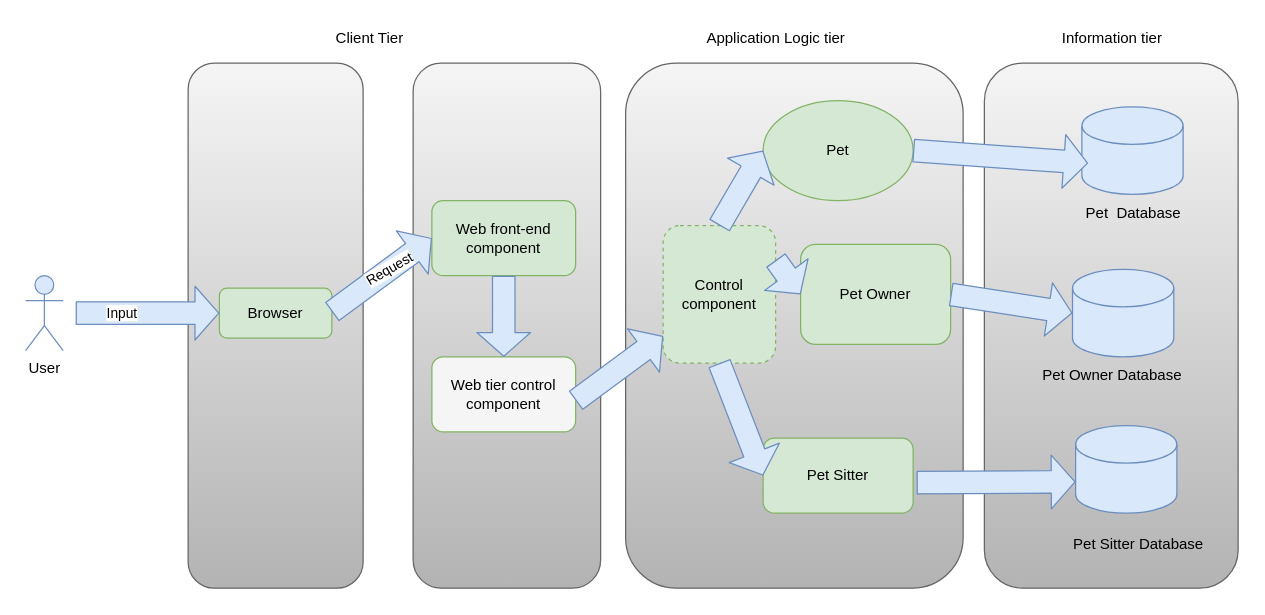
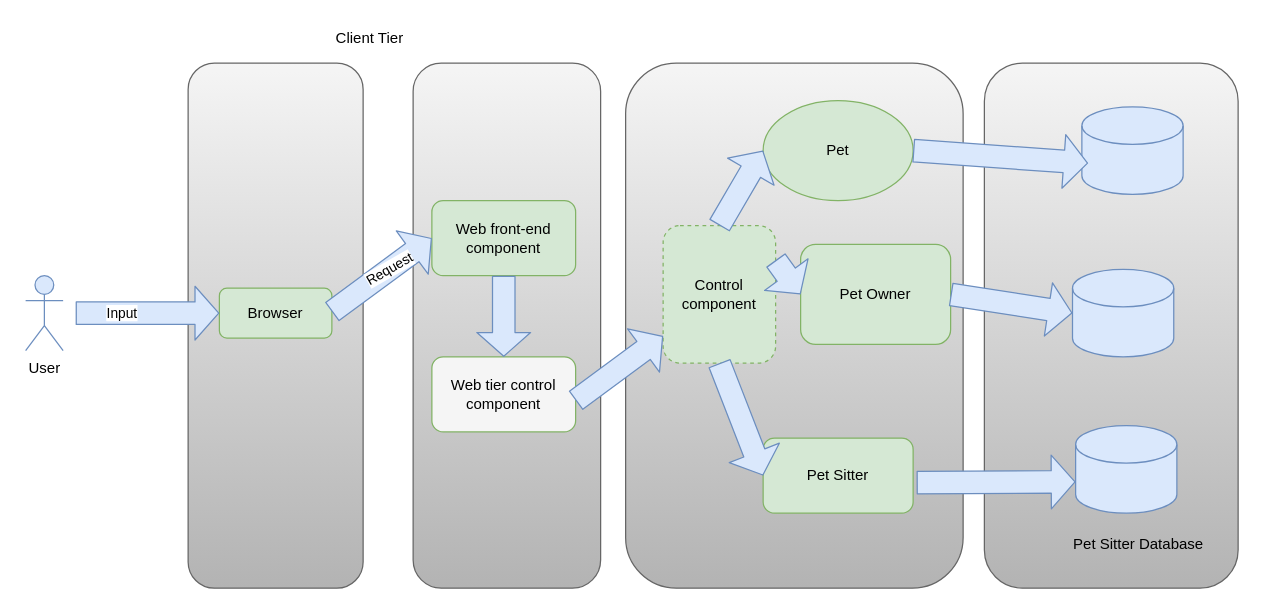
  <mxCell id="0" />
  <mxCell id="1" parent="0" />
  <mxCell id="2" value="" style="rounded=1;whiteSpace=wrap;html=1;fillColor=#f5f5f5;strokeColor=#666666;gradientColor=#b3b3b3;" vertex="1" parent="1"><mxGeometry x="150" y="50" width="140" height="420" as="geometry" /></mxCell>
  <mxCell id="3" value="User" style="shape=umlActor;verticalLabelPosition=bottom;verticalAlign=top;html=1;outlineConnect=0;fillColor=#dae8fc;strokeColor=#6c8ebf;" vertex="1" parent="1"><mxGeometry x="20" y="220" width="30" height="60" as="geometry" /></mxCell>
  <mxCell id="4" value="Browser" style="rounded=1;whiteSpace=wrap;html=1;fillColor=#d5e8d4;strokeColor=#82b366;" vertex="1" parent="1"><mxGeometry x="175" y="230" width="90" height="40" as="geometry" /></mxCell>
  <mxCell id="5" value="" style="rounded=1;whiteSpace=wrap;html=1;fillColor=#f5f5f5;strokeColor=#666666;gradientColor=#b3b3b3;" vertex="1" parent="1"><mxGeometry x="787" y="50" width="203" height="420" as="geometry" /></mxCell>
  <mxCell id="6" value="" style="rounded=1;whiteSpace=wrap;html=1;fillColor=#f5f5f5;strokeColor=#666666;gradientColor=#b3b3b3;" vertex="1" parent="1"><mxGeometry x="500" y="50" width="270" height="420" as="geometry" /></mxCell>
  <mxCell id="7" value="" style="rounded=1;whiteSpace=wrap;html=1;fillColor=#f5f5f5;strokeColor=#666666;gradientColor=#b3b3b3;" vertex="1" parent="1"><mxGeometry x="330" y="50" width="150" height="420" as="geometry" /></mxCell>
  <mxCell id="8" value="Client Tier" style="text;html=1;align=center;verticalAlign=middle;resizable=0;points=[];autosize=1;strokeColor=none;fillColor=none;" vertex="1" parent="1"><mxGeometry x="260" y="20" width="70" height="20" as="geometry" /></mxCell>
- <mxCell id="9" value="Application Logic tier" style="text;html=1;align=center;verticalAlign=middle;resizable=0;points=[];autosize=1;strokeColor=none;fillColor=none;" vertex="1" parent="1"><mxGeometry x="555" y="20" width="130" height="20" as="geometry" /></mxCell>
- <mxCell id="10" value="Information tier" style="text;html=1;align=center;verticalAlign=middle;resizable=0;points=[];autosize=1;strokeColor=none;fillColor=none;" vertex="1" parent="1"><mxGeometry x="838.5" y="20" width="100" height="20" as="geometry" /></mxCell>
  <mxCell id="11" value="Web tier control&lt;br&gt;component" style="rounded=1;whiteSpace=wrap;html=1;fillColor=#f5f5f5;strokeColor=#82b366;" vertex="1" parent="1"><mxGeometry x="345" y="285" width="115" height="60" as="geometry" /></mxCell>
  <mxCell id="12" value="Web front-end&lt;br&gt;component" style="rounded=1;whiteSpace=wrap;html=1;fillColor=#d5e8d4;strokeColor=#82b366;" vertex="1" parent="1"><mxGeometry x="345" y="160" width="115" height="60" as="geometry" /></mxCell>
  <mxCell id="13" value="Control&lt;br&gt;component" style="rounded=1;whiteSpace=wrap;html=1;fillColor=#d5e8d4;strokeColor=#82b366;dashed=1;" vertex="1" parent="1"><mxGeometry x="530" y="180" width="90" height="110" as="geometry" /></mxCell>
  <mxCell id="14" value="Pet Sitter" style="rounded=1;whiteSpace=wrap;html=1;fillColor=#d5e8d4;strokeColor=#82b366;" vertex="1" parent="1"><mxGeometry x="610" y="350" width="120" height="60" as="geometry" /></mxCell>
  <mxCell id="15" value="Pet Owner" style="rounded=1;whiteSpace=wrap;html=1;fillColor=#d5e8d4;strokeColor=#82b366;" vertex="1" parent="1"><mxGeometry x="640" y="195" width="120" height="80" as="geometry" /></mxCell>
  <mxCell id="16" value="Pet" style="ellipse;whiteSpace=wrap;html=1;fillColor=#d5e8d4;strokeColor=#82b366;" vertex="1" parent="1"><mxGeometry x="610" y="80" width="120" height="80" as="geometry" /></mxCell>
  <mxCell id="17" value="" style="shape=cylinder3;whiteSpace=wrap;html=1;boundedLbl=1;backgroundOutline=1;size=15;fillColor=#dae8fc;strokeColor=#6c8ebf;" vertex="1" parent="1"><mxGeometry x="860" y="340" width="81" height="70" as="geometry" /></mxCell>
  <mxCell id="18" value="" style="shape=cylinder3;whiteSpace=wrap;html=1;boundedLbl=1;backgroundOutline=1;size=15;fillColor=#dae8fc;strokeColor=#6c8ebf;" vertex="1" parent="1"><mxGeometry x="865" y="85" width="81" height="70" as="geometry" /></mxCell>
  <mxCell id="19" value="" style="shape=cylinder3;whiteSpace=wrap;html=1;boundedLbl=1;backgroundOutline=1;size=15;fillColor=#dae8fc;strokeColor=#6c8ebf;" vertex="1" parent="1"><mxGeometry x="857.5" y="215" width="81" height="70" as="geometry" /></mxCell>
  <mxCell id="20" value="" style="shape=flexArrow;endArrow=classic;html=1;entryX=0;entryY=0.5;entryDx=0;entryDy=0;endWidth=24;endSize=6;width=18;fillColor=#dae8fc;strokeColor=#6c8ebf;" edge="1" parent="1" target="4"><mxGeometry width="50" height="50" relative="1" as="geometry"><mxPoint x="60" y="250" as="sourcePoint" /><mxPoint x="110" y="240" as="targetPoint" /></mxGeometry></mxCell>
  <mxCell id="21" value="Input" style="edgeLabel;html=1;align=center;verticalAlign=middle;resizable=0;points=[];" vertex="1" connectable="0" parent="20"><mxGeometry x="-0.374" y="1" relative="1" as="geometry"><mxPoint as="offset" /></mxGeometry></mxCell>
  <mxCell id="22" value="" style="shape=flexArrow;endArrow=classic;html=1;entryX=0;entryY=0.5;entryDx=0;entryDy=0;endWidth=24;endSize=6;width=18;fillColor=#dae8fc;strokeColor=#6c8ebf;" edge="1" parent="1" target="12"><mxGeometry width="50" height="50" relative="1" as="geometry"><mxPoint x="265" y="249" as="sourcePoint" /><mxPoint x="380" y="249" as="targetPoint" /></mxGeometry></mxCell>
  <mxCell id="23" value="Request" style="edgeLabel;html=1;align=center;verticalAlign=middle;resizable=0;points=[];rotation=-30;" vertex="1" connectable="0" parent="22"><mxGeometry x="-0.374" y="1" relative="1" as="geometry"><mxPoint x="21" y="-15" as="offset" /></mxGeometry></mxCell>
  <mxCell id="24" value="" style="shape=flexArrow;endArrow=classic;html=1;entryX=0.5;entryY=0;entryDx=0;entryDy=0;endWidth=24;endSize=6;width=18;exitX=0.5;exitY=1;exitDx=0;exitDy=0;fillColor=#dae8fc;strokeColor=#6c8ebf;" edge="1" parent="1" source="12" target="11"><mxGeometry width="50" height="50" relative="1" as="geometry"><mxPoint x="390" y="230" as="sourcePoint" /><mxPoint x="505" y="230" as="targetPoint" /></mxGeometry></mxCell>
  <mxCell id="25" value="" style="shape=flexArrow;endArrow=classic;html=1;endWidth=24;endSize=6;width=18;fillColor=#dae8fc;strokeColor=#6c8ebf;" edge="1" parent="1" target="13"><mxGeometry width="50" height="50" relative="1" as="geometry"><mxPoint x="460" y="320" as="sourcePoint" /><mxPoint x="412.5" y="295" as="targetPoint" /></mxGeometry></mxCell>
  <mxCell id="26" value="" style="shape=flexArrow;endArrow=classic;html=1;endWidth=24;endSize=6;width=18;entryX=0;entryY=0.5;entryDx=0;entryDy=0;exitX=0.5;exitY=0;exitDx=0;exitDy=0;fillColor=#dae8fc;strokeColor=#6c8ebf;" edge="1" parent="1" source="13" target="16"><mxGeometry width="50" height="50" relative="1" as="geometry"><mxPoint x="470" y="330" as="sourcePoint" /><mxPoint x="540" y="278.261" as="targetPoint" /></mxGeometry></mxCell>
  <mxCell id="27" value="" style="shape=flexArrow;endArrow=classic;html=1;endWidth=24;endSize=6;width=18;entryX=0;entryY=0.5;entryDx=0;entryDy=0;exitX=1;exitY=0.25;exitDx=0;exitDy=0;fillColor=#dae8fc;strokeColor=#6c8ebf;" edge="1" parent="1" source="13" target="15"><mxGeometry width="50" height="50" relative="1" as="geometry"><mxPoint x="480" y="340" as="sourcePoint" /><mxPoint x="550" y="288.261" as="targetPoint" /></mxGeometry></mxCell>
  <mxCell id="28" value="" style="shape=flexArrow;endArrow=classic;html=1;endWidth=24;endSize=6;width=18;entryX=0;entryY=0.5;entryDx=0;entryDy=0;exitX=0.5;exitY=1;exitDx=0;exitDy=0;fillColor=#dae8fc;strokeColor=#6c8ebf;" edge="1" parent="1" source="13" target="14"><mxGeometry width="50" height="50" relative="1" as="geometry"><mxPoint x="500" y="360" as="sourcePoint" /><mxPoint x="570" y="308.261" as="targetPoint" /></mxGeometry></mxCell>
  <mxCell id="29" value="" style="shape=flexArrow;endArrow=classic;html=1;endWidth=24;endSize=6;width=18;exitX=1;exitY=0.5;exitDx=0;exitDy=0;entryX=0.062;entryY=0.643;entryDx=0;entryDy=0;entryPerimeter=0;fillColor=#dae8fc;strokeColor=#6c8ebf;" edge="1" parent="1" source="16" target="18"><mxGeometry width="50" height="50" relative="1" as="geometry"><mxPoint x="770" y="120" as="sourcePoint" /><mxPoint x="860" y="130" as="targetPoint" /></mxGeometry></mxCell>
  <mxCell id="30" value="" style="shape=flexArrow;endArrow=classic;html=1;endWidth=24;endSize=6;width=18;entryX=0;entryY=0.5;entryDx=0;entryDy=0;entryPerimeter=0;exitX=1;exitY=0.5;exitDx=0;exitDy=0;fillColor=#dae8fc;strokeColor=#6c8ebf;" edge="1" parent="1" source="15" target="19"><mxGeometry width="50" height="50" relative="1" as="geometry"><mxPoint x="770" y="220" as="sourcePoint" /><mxPoint x="879.245" y="165.65" as="targetPoint" /></mxGeometry></mxCell>
  <mxCell id="31" value="" style="shape=flexArrow;endArrow=classic;html=1;endWidth=24;endSize=6;width=18;entryX=0;entryY=0;entryDx=0;entryDy=45;entryPerimeter=0;exitX=1.023;exitY=0.593;exitDx=0;exitDy=0;exitPerimeter=0;fillColor=#dae8fc;strokeColor=#6c8ebf;" edge="1" parent="1" source="14" target="17"><mxGeometry width="50" height="50" relative="1" as="geometry"><mxPoint x="780" y="230" as="sourcePoint" /><mxPoint x="889.245" y="175.65" as="targetPoint" /></mxGeometry></mxCell>
  <mxCell id="32" value="Pet Sitter Database" style="text;html=1;align=center;verticalAlign=middle;resizable=0;points=[];autosize=1;strokeColor=none;fillColor=none;" vertex="1" parent="1"><mxGeometry x="850" y="425" width="120" height="20" as="geometry" /></mxCell>
- <mxCell id="33" value="Pet Owner Database" style="text;html=1;align=center;verticalAlign=middle;resizable=0;points=[];autosize=1;strokeColor=none;fillColor=none;" vertex="1" parent="1"><mxGeometry x="823.5" y="290" width="130" height="20" as="geometry" /></mxCell>
- <mxCell id="34" value="Pet&amp;nbsp; Database" style="text;html=1;align=center;verticalAlign=middle;resizable=0;points=[];autosize=1;strokeColor=none;fillColor=none;" vertex="1" parent="1"><mxGeometry x="860.5" y="160" width="90" height="20" as="geometry" /></mxCell>
